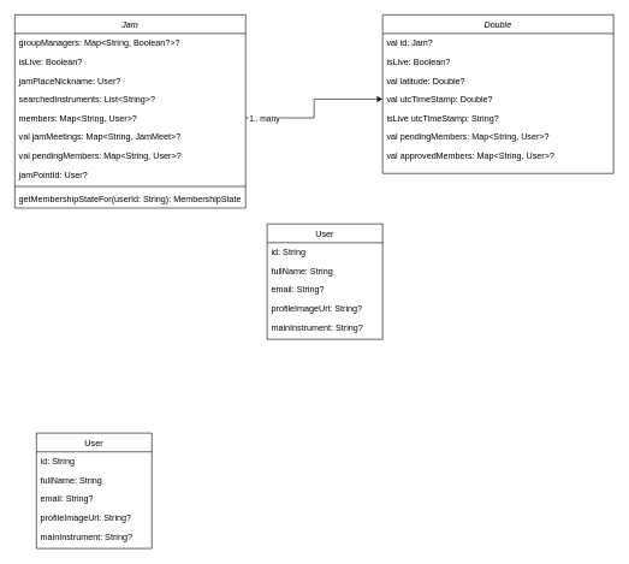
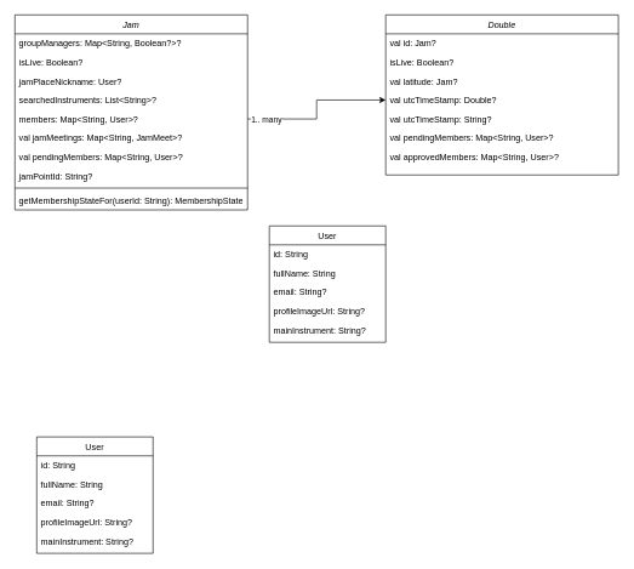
  <mxCell id="0" />
  <mxCell id="1" parent="0" />
  <mxCell id="2" value="Jam" style="swimlane;fontStyle=2;align=center;verticalAlign=top;childLayout=stackLayout;horizontal=1;startSize=26;horizontalStack=0;resizeParent=1;resizeLast=0;collapsible=1;marginBottom=0;rounded=0;shadow=0;strokeWidth=1;" parent="1" vertex="1"><mxGeometry x="20" y="20" width="320" height="268" as="geometry"><mxRectangle x="230" y="140" width="160" height="26" as="alternateBounds" /></mxGeometry></mxCell>
  <mxCell id="3" value="groupManagers: Map&lt;String, Boolean?&gt;?" style="text;align=left;verticalAlign=top;spacingLeft=4;spacingRight=4;overflow=hidden;rotatable=0;points=[[0,0.5],[1,0.5]];portConstraint=eastwest;" parent="2" vertex="1"><mxGeometry y="26" width="320" height="26" as="geometry" /></mxCell>
  <mxCell id="4" value="isLive: Boolean?" style="text;align=left;verticalAlign=top;spacingLeft=4;spacingRight=4;overflow=hidden;rotatable=0;points=[[0,0.5],[1,0.5]];portConstraint=eastwest;rounded=0;shadow=0;html=0;" parent="2" vertex="1"><mxGeometry y="52" width="320" height="26" as="geometry" /></mxCell>
  <mxCell id="5" value="jamPlaceNickname: User?" style="text;align=left;verticalAlign=top;spacingLeft=4;spacingRight=4;overflow=hidden;rotatable=0;points=[[0,0.5],[1,0.5]];portConstraint=eastwest;rounded=0;shadow=0;html=0;" parent="2" vertex="1"><mxGeometry y="78" width="320" height="26" as="geometry" /></mxCell>
  <mxCell id="6" value="searchedInstruments: List&lt;String&gt;?" style="text;align=left;verticalAlign=top;spacingLeft=4;spacingRight=4;overflow=hidden;rotatable=0;points=[[0,0.5],[1,0.5]];portConstraint=eastwest;rounded=0;shadow=0;html=0;" vertex="1" parent="2"><mxGeometry y="104" width="320" height="26" as="geometry" /></mxCell>
  <mxCell id="7" value="members: Map&lt;String, User&gt;?" style="text;align=left;verticalAlign=top;spacingLeft=4;spacingRight=4;overflow=hidden;rotatable=0;points=[[0,0.5],[1,0.5]];portConstraint=eastwest;rounded=0;shadow=0;html=0;" vertex="1" parent="2"><mxGeometry y="130" width="320" height="26" as="geometry" /></mxCell>
  <mxCell id="8" value="val jamMeetings: Map&lt;String, JamMeet&gt;?" style="text;align=left;verticalAlign=top;spacingLeft=4;spacingRight=4;overflow=hidden;rotatable=0;points=[[0,0.5],[1,0.5]];portConstraint=eastwest;rounded=0;shadow=0;html=0;" vertex="1" parent="2"><mxGeometry y="156" width="320" height="26" as="geometry" /></mxCell>
  <mxCell id="9" value="val pendingMembers: Map&lt;String, User&gt;?" style="text;align=left;verticalAlign=top;spacingLeft=4;spacingRight=4;overflow=hidden;rotatable=0;points=[[0,0.5],[1,0.5]];portConstraint=eastwest;rounded=0;shadow=0;html=0;" vertex="1" parent="2"><mxGeometry y="182" width="320" height="26" as="geometry" /></mxCell>
- <mxCell id="10" value="jamPointId: User?" style="text;align=left;verticalAlign=top;spacingLeft=4;spacingRight=4;overflow=hidden;rotatable=0;points=[[0,0.5],[1,0.5]];portConstraint=eastwest;rounded=0;shadow=0;html=0;" vertex="1" parent="2"><mxGeometry y="208" width="320" height="26" as="geometry" /></mxCell>
+ <mxCell id="10" value="jamPointId: String?" style="text;align=left;verticalAlign=top;spacingLeft=4;spacingRight=4;overflow=hidden;rotatable=0;points=[[0,0.5],[1,0.5]];portConstraint=eastwest;rounded=0;shadow=0;html=0;" vertex="1" parent="2"><mxGeometry y="208" width="320" height="26" as="geometry" /></mxCell>
  <mxCell id="11" value="" style="line;html=1;strokeWidth=1;align=left;verticalAlign=middle;spacingTop=-1;spacingLeft=3;spacingRight=3;rotatable=0;labelPosition=right;points=[];portConstraint=eastwest;" vertex="1" parent="2"><mxGeometry y="234" width="320" height="8" as="geometry" /></mxCell>
  <mxCell id="12" value="getMembershipStateFor(userId: String): MembershipState" style="text;align=left;verticalAlign=top;spacingLeft=4;spacingRight=4;overflow=hidden;rotatable=0;points=[[0,0.5],[1,0.5]];portConstraint=eastwest;rounded=0;shadow=0;html=0;" vertex="1" parent="2"><mxGeometry y="242" width="320" height="26" as="geometry" /></mxCell>
  <mxCell id="13" value="Double" style="swimlane;fontStyle=2;align=center;verticalAlign=top;childLayout=stackLayout;horizontal=1;startSize=26;horizontalStack=0;resizeParent=1;resizeLast=0;collapsible=1;marginBottom=0;rounded=0;shadow=0;strokeWidth=1;" vertex="1" parent="1"><mxGeometry x="530" y="20" width="320" height="220" as="geometry"><mxRectangle x="230" y="140" width="160" height="26" as="alternateBounds" /></mxGeometry></mxCell>
  <mxCell id="14" value="val id: Jam?" style="text;align=left;verticalAlign=top;spacingLeft=4;spacingRight=4;overflow=hidden;rotatable=0;points=[[0,0.5],[1,0.5]];portConstraint=eastwest;" vertex="1" parent="13"><mxGeometry y="26" width="320" height="26" as="geometry" /></mxCell>
  <mxCell id="15" value="isLive: Boolean?" style="text;align=left;verticalAlign=top;spacingLeft=4;spacingRight=4;overflow=hidden;rotatable=0;points=[[0,0.5],[1,0.5]];portConstraint=eastwest;rounded=0;shadow=0;html=0;" vertex="1" parent="13"><mxGeometry y="52" width="320" height="26" as="geometry" /></mxCell>
- <mxCell id="16" value="val latitude: Double?" style="text;align=left;verticalAlign=top;spacingLeft=4;spacingRight=4;overflow=hidden;rotatable=0;points=[[0,0.5],[1,0.5]];portConstraint=eastwest;rounded=0;shadow=0;html=0;" vertex="1" parent="13"><mxGeometry y="78" width="320" height="26" as="geometry" /></mxCell>
+ <mxCell id="16" value="val latitude: Jam?" style="text;align=left;verticalAlign=top;spacingLeft=4;spacingRight=4;overflow=hidden;rotatable=0;points=[[0,0.5],[1,0.5]];portConstraint=eastwest;rounded=0;shadow=0;html=0;" vertex="1" parent="13"><mxGeometry y="78" width="320" height="26" as="geometry" /></mxCell>
  <mxCell id="17" value="val utcTimeStamp: Double?" style="text;align=left;verticalAlign=top;spacingLeft=4;spacingRight=4;overflow=hidden;rotatable=0;points=[[0,0.5],[1,0.5]];portConstraint=eastwest;rounded=0;shadow=0;html=0;" vertex="1" parent="13"><mxGeometry y="104" width="320" height="26" as="geometry" /></mxCell>
- <mxCell id="18" value="isLive utcTimeStamp: String?" style="text;align=left;verticalAlign=top;spacingLeft=4;spacingRight=4;overflow=hidden;rotatable=0;points=[[0,0.5],[1,0.5]];portConstraint=eastwest;rounded=0;shadow=0;html=0;" vertex="1" parent="13"><mxGeometry y="130" width="320" height="26" as="geometry" /></mxCell>
+ <mxCell id="18" value="val utcTimeStamp: String?" style="text;align=left;verticalAlign=top;spacingLeft=4;spacingRight=4;overflow=hidden;rotatable=0;points=[[0,0.5],[1,0.5]];portConstraint=eastwest;rounded=0;shadow=0;html=0;" vertex="1" parent="13"><mxGeometry y="130" width="320" height="26" as="geometry" /></mxCell>
  <mxCell id="19" value="val pendingMembers: Map&lt;String, User&gt;?" style="text;align=left;verticalAlign=top;spacingLeft=4;spacingRight=4;overflow=hidden;rotatable=0;points=[[0,0.5],[1,0.5]];portConstraint=eastwest;rounded=0;shadow=0;html=0;" vertex="1" parent="13"><mxGeometry y="156" width="320" height="26" as="geometry" /></mxCell>
  <mxCell id="20" value="val approvedMembers: Map&lt;String, User&gt;?" style="text;align=left;verticalAlign=top;spacingLeft=4;spacingRight=4;overflow=hidden;rotatable=0;points=[[0,0.5],[1,0.5]];portConstraint=eastwest;rounded=0;shadow=0;html=0;" vertex="1" parent="13"><mxGeometry y="182" width="320" height="26" as="geometry" /></mxCell>
  <mxCell id="21" style="edgeStyle=orthogonalEdgeStyle;rounded=0;orthogonalLoop=1;jettySize=auto;html=1;entryX=0;entryY=0.5;entryDx=0;entryDy=0;" edge="1" parent="1" source="7" target="17"><mxGeometry relative="1" as="geometry" /></mxCell>
  <mxCell id="22" value="1.. many" style="edgeLabel;html=1;align=center;verticalAlign=middle;resizable=0;points=[];" vertex="1" connectable="0" parent="21"><mxGeometry x="-0.772" relative="1" as="geometry"><mxPoint as="offset" /></mxGeometry></mxCell>
  <mxCell id="23" value="User" style="swimlane;fontStyle=0;align=center;verticalAlign=top;childLayout=stackLayout;horizontal=1;startSize=26;horizontalStack=0;resizeParent=1;resizeLast=0;collapsible=1;marginBottom=0;rounded=0;shadow=0;strokeWidth=1;" parent="1" vertex="1"><mxGeometry x="370" y="310" width="160" height="160" as="geometry"><mxRectangle x="130" y="380" width="160" height="26" as="alternateBounds" /></mxGeometry></mxCell>
  <mxCell id="24" value="id: String" style="text;align=left;verticalAlign=top;spacingLeft=4;spacingRight=4;overflow=hidden;rotatable=0;points=[[0,0.5],[1,0.5]];portConstraint=eastwest;" parent="23" vertex="1"><mxGeometry y="26" width="160" height="26" as="geometry" /></mxCell>
  <mxCell id="25" value="fullName: String" style="text;align=left;verticalAlign=top;spacingLeft=4;spacingRight=4;overflow=hidden;rotatable=0;points=[[0,0.5],[1,0.5]];portConstraint=eastwest;rounded=0;shadow=0;html=0;" parent="23" vertex="1"><mxGeometry y="52" width="160" height="26" as="geometry" /></mxCell>
  <mxCell id="26" value="email: String?" style="text;align=left;verticalAlign=top;spacingLeft=4;spacingRight=4;overflow=hidden;rotatable=0;points=[[0,0.5],[1,0.5]];portConstraint=eastwest;rounded=0;shadow=0;html=0;" vertex="1" parent="23"><mxGeometry y="78" width="160" height="26" as="geometry" /></mxCell>
  <mxCell id="27" value="profileImageUrl: String?" style="text;align=left;verticalAlign=top;spacingLeft=4;spacingRight=4;overflow=hidden;rotatable=0;points=[[0,0.5],[1,0.5]];portConstraint=eastwest;rounded=0;shadow=0;html=0;" vertex="1" parent="23"><mxGeometry y="104" width="160" height="26" as="geometry" /></mxCell>
  <mxCell id="28" value="mainInstrument: String?" style="text;align=left;verticalAlign=top;spacingLeft=4;spacingRight=4;overflow=hidden;rotatable=0;points=[[0,0.5],[1,0.5]];portConstraint=eastwest;rounded=0;shadow=0;html=0;" vertex="1" parent="23"><mxGeometry y="130" width="160" height="26" as="geometry" /></mxCell>
  <mxCell id="29" value="User" style="swimlane;fontStyle=0;align=center;verticalAlign=top;childLayout=stackLayout;horizontal=1;startSize=26;horizontalStack=0;resizeParent=1;resizeLast=0;collapsible=1;marginBottom=0;rounded=0;shadow=0;strokeWidth=1;" vertex="1" parent="1"><mxGeometry x="50" y="600" width="160" height="160" as="geometry"><mxRectangle x="130" y="380" width="160" height="26" as="alternateBounds" /></mxGeometry></mxCell>
  <mxCell id="30" value="id: String" style="text;align=left;verticalAlign=top;spacingLeft=4;spacingRight=4;overflow=hidden;rotatable=0;points=[[0,0.5],[1,0.5]];portConstraint=eastwest;" vertex="1" parent="29"><mxGeometry y="26" width="160" height="26" as="geometry" /></mxCell>
  <mxCell id="31" value="fullName: String" style="text;align=left;verticalAlign=top;spacingLeft=4;spacingRight=4;overflow=hidden;rotatable=0;points=[[0,0.5],[1,0.5]];portConstraint=eastwest;rounded=0;shadow=0;html=0;" vertex="1" parent="29"><mxGeometry y="52" width="160" height="26" as="geometry" /></mxCell>
  <mxCell id="32" value="email: String?" style="text;align=left;verticalAlign=top;spacingLeft=4;spacingRight=4;overflow=hidden;rotatable=0;points=[[0,0.5],[1,0.5]];portConstraint=eastwest;rounded=0;shadow=0;html=0;" vertex="1" parent="29"><mxGeometry y="78" width="160" height="26" as="geometry" /></mxCell>
  <mxCell id="33" value="profileImageUrl: String?" style="text;align=left;verticalAlign=top;spacingLeft=4;spacingRight=4;overflow=hidden;rotatable=0;points=[[0,0.5],[1,0.5]];portConstraint=eastwest;rounded=0;shadow=0;html=0;" vertex="1" parent="29"><mxGeometry y="104" width="160" height="26" as="geometry" /></mxCell>
  <mxCell id="34" value="mainInstrument: String?" style="text;align=left;verticalAlign=top;spacingLeft=4;spacingRight=4;overflow=hidden;rotatable=0;points=[[0,0.5],[1,0.5]];portConstraint=eastwest;rounded=0;shadow=0;html=0;" vertex="1" parent="29"><mxGeometry y="130" width="160" height="26" as="geometry" /></mxCell>
